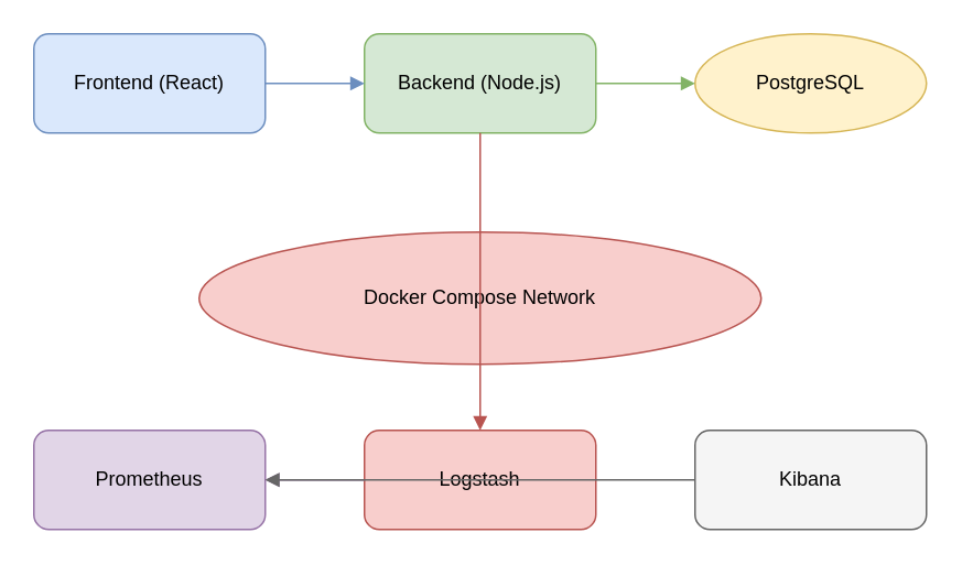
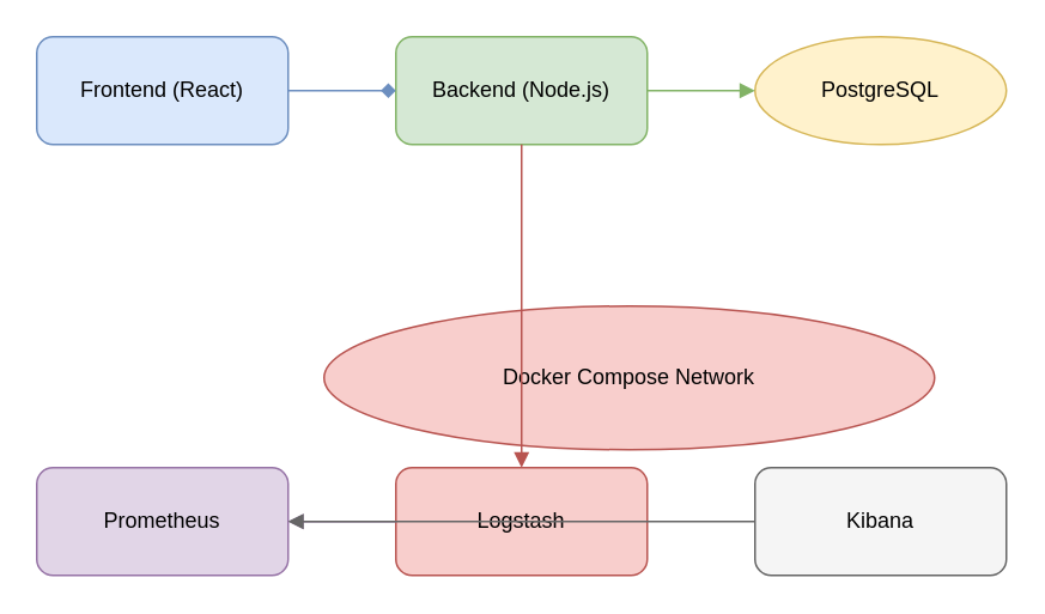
  <mxCell id="0" />
  <mxCell id="1" parent="0" />
  <mxCell id="2" value="Frontend (React)" style="rounded=1;whiteSpace=wrap;html=1;fillColor=#dae8fc;strokeColor=#6c8ebf;" vertex="1" parent="1"><mxGeometry x="20" y="20" width="140" height="60" as="geometry" /></mxCell>
  <mxCell id="3" value="Backend (Node.js)" style="rounded=1;whiteSpace=wrap;html=1;fillColor=#d5e8d4;strokeColor=#82b366;" vertex="1" parent="1"><mxGeometry x="220" y="20" width="140" height="60" as="geometry" /></mxCell>
  <mxCell id="4" value="PostgreSQL" style="ellipse;whiteSpace=wrap;html=1;fillColor=#fff2cc;strokeColor=#d6b656;" vertex="1" parent="1"><mxGeometry x="420" y="20" width="140" height="60" as="geometry" /></mxCell>
- <mxCell id="5" value="Docker Compose Network" style="ellipse;whiteSpace=wrap;html=1;fillColor=#f8cecc;strokeColor=#b85450;" vertex="1" parent="1"><mxGeometry x="120" y="140" width="340" height="80" as="geometry" /></mxCell>
+ <mxCell id="5" value="Docker Compose Network" style="ellipse;whiteSpace=wrap;html=1;fillColor=#f8cecc;strokeColor=#b85450;" vertex="1" parent="1"><mxGeometry x="180" y="170" width="340" height="80" as="geometry" /></mxCell>
  <mxCell id="6" value="Prometheus" style="rounded=1;whiteSpace=wrap;html=1;fillColor=#e1d5e7;strokeColor=#9673a6;" vertex="1" parent="1"><mxGeometry x="20" y="260" width="140" height="60" as="geometry" /></mxCell>
  <mxCell id="7" value="Logstash" style="rounded=1;whiteSpace=wrap;html=1;fillColor=#f8cecc;strokeColor=#b85450;" vertex="1" parent="1"><mxGeometry x="220" y="260" width="140" height="60" as="geometry" /></mxCell>
  <mxCell id="8" value="Kibana" style="rounded=1;whiteSpace=wrap;html=1;fillColor=#f5f5f5;strokeColor=#666666;" vertex="1" parent="1"><mxGeometry x="420" y="260" width="140" height="60" as="geometry" /></mxCell>
- <mxCell id="9" value="" style="edgeStyle=orthogonalEdgeStyle;rounded=0;orthogonalLoop=1;jettySize=auto;html=1;endArrow=block;endFill=1;strokeColor=#6c8ebf;" edge="1" parent="1" source="2" target="3"><mxGeometry relative="1" as="geometry" /></mxCell>
+ <mxCell id="9" value="" style="edgeStyle=orthogonalEdgeStyle;rounded=0;orthogonalLoop=1;jettySize=auto;html=1;endArrow=diamond;endFill=1;strokeColor=#6c8ebf;" edge="1" parent="1" source="2" target="3"><mxGeometry relative="1" as="geometry" /></mxCell>
  <mxCell id="10" value="" style="edgeStyle=orthogonalEdgeStyle;rounded=0;orthogonalLoop=1;jettySize=auto;html=1;endArrow=block;endFill=1;strokeColor=#82b366;" edge="1" parent="1" source="3" target="4"><mxGeometry relative="1" as="geometry" /></mxCell>
  <mxCell id="11" value="" style="edgeStyle=orthogonalEdgeStyle;rounded=0;orthogonalLoop=1;jettySize=auto;html=1;endArrow=block;endFill=1;strokeColor=#b85450;" edge="1" parent="1" source="3" target="7"><mxGeometry relative="1" as="geometry" /></mxCell>
  <mxCell id="12" value="" style="edgeStyle=orthogonalEdgeStyle;rounded=0;orthogonalLoop=1;jettySize=auto;html=1;endArrow=block;endFill=1;strokeColor=#9673a6;" edge="1" parent="1" source="7" target="6"><mxGeometry relative="1" as="geometry" /></mxCell>
  <mxCell id="13" value="" style="edgeStyle=orthogonalEdgeStyle;rounded=0;orthogonalLoop=1;jettySize=auto;html=1;endArrow=block;endFill=1;strokeColor=#666666;" edge="1" parent="1" source="8" target="6"><mxGeometry relative="1" as="geometry" /></mxCell>
